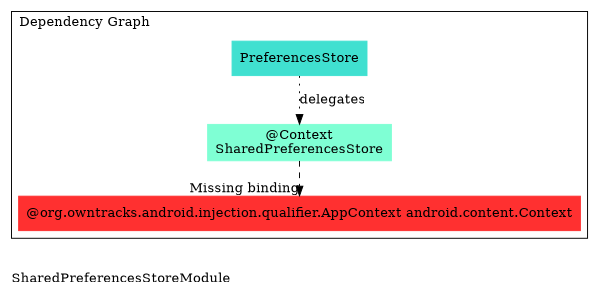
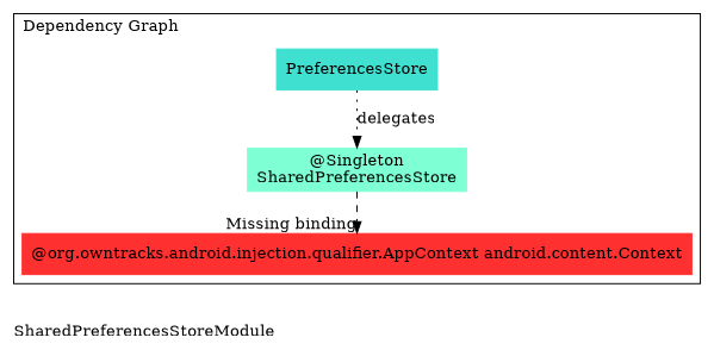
  digraph {
    compound=true
    label=SharedPreferencesStoreModule
    labeljust=l
    rankdir=TB
    node [shape=rectangle style=filled]
    n1 [color=turquoise label=PreferencesStore]
-   n2 [color=aquamarine label="@Context\nSharedPreferencesStore"]
+   n2 [color=aquamarine label="@Singleton\nSharedPreferencesStore"]
    n3 [color=firebrick1 label="@org.owntracks.android.injection.qualifier.AppContext android.content.Context"]
    subgraph cluster_1 {
      label="Entry Points"
    }
    subgraph cluster_2 {
      label="Dependency Graph"
      n1
      n2
      n3
    }
    subgraph cluster_3 {
      label=Subcomponents
      shape=folder
    }
    n1 -> n2 [label=delegates style=dotted]
    n2 -> n3 [arrowType=empty headlabel="Missing binding" style=dashed]
  }
